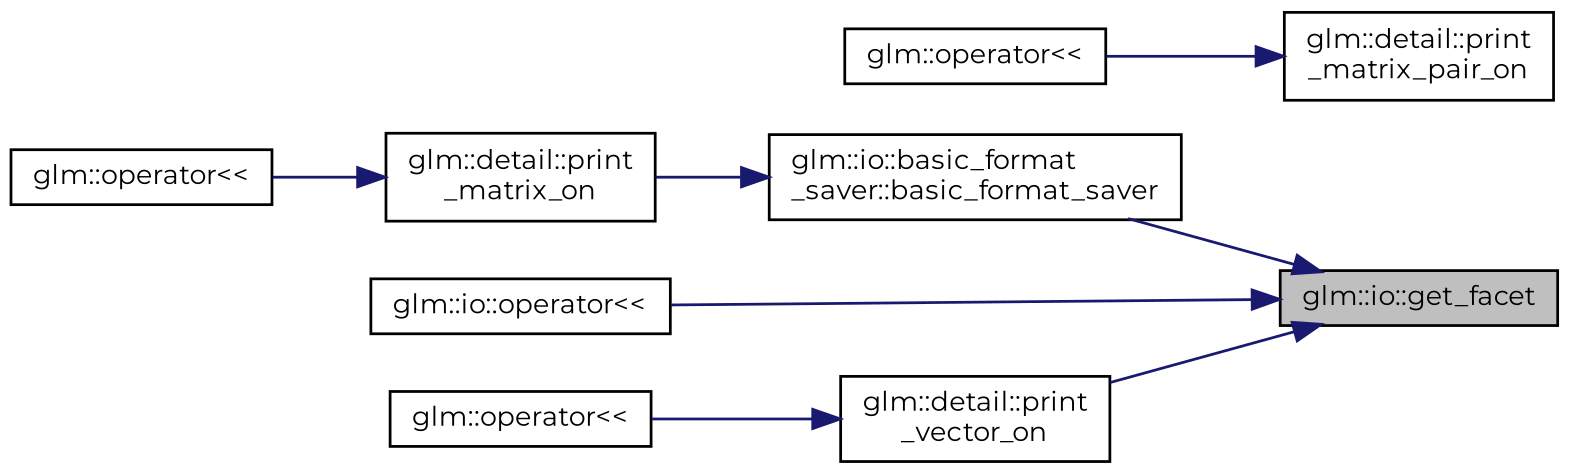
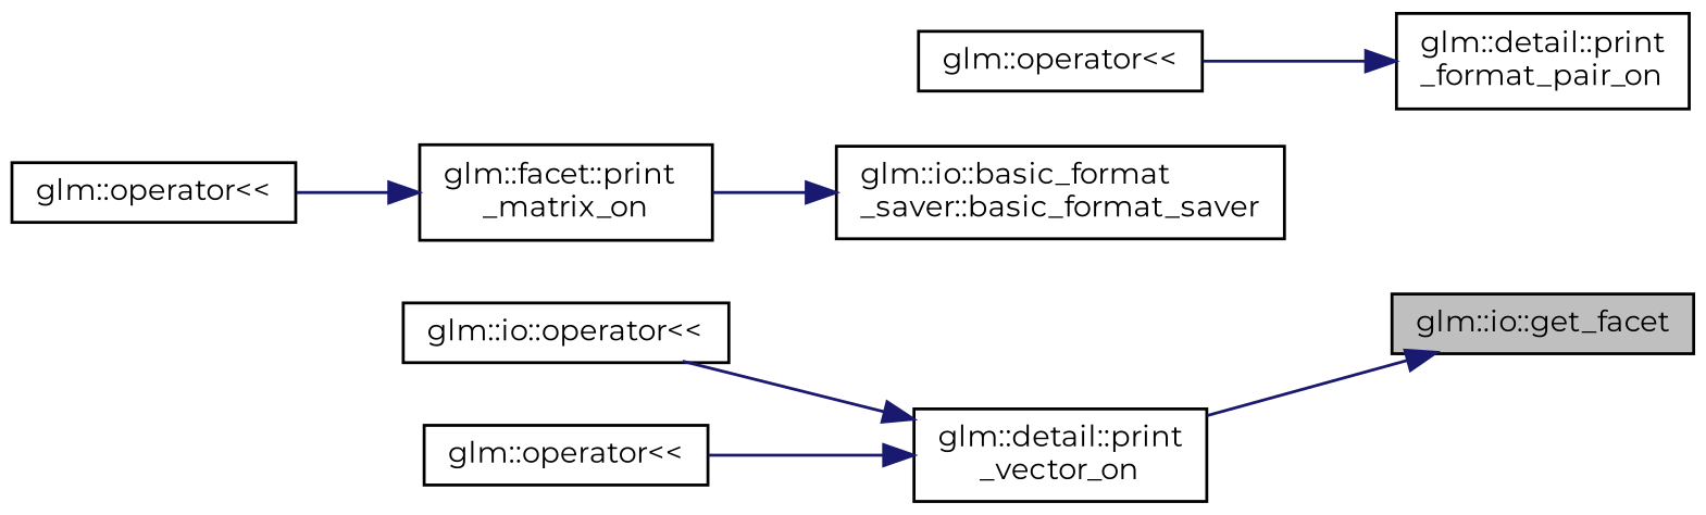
  digraph {
    fontname=Montserrat
    rankdir=RL
    node [color=black fillcolor=white fontname=Montserrat fontsize=10 shape=record style=filled]
    edge [color=midnightblue dir=back fontname=Montserrat fontsize=10 labelfontname=Helvetica labelfontsize=10 style=solid]
    n1 [fillcolor=grey75 fontcolor=black height=0.2 label="glm::io::get_facet" width=0.4]
    n2 [height=0.2 label="glm::io::basic_format\l_saver::basic_format_saver" width=0.4]
    n3 [height=0.2 label="glm::io::operator\<\<" width=0.4]
    n4 [height=0.2 label="glm::detail::print\l_vector_on" width=0.4]
-   n5 [height=0.2 label="glm::detail::print\l_matrix_on" width=0.4]
+   n5 [height=0.2 label="glm::facet::print\l_matrix_on" width=0.4]
    n6 [height=0.2 label="glm::operator\<\<" width=0.4]
-   n7 [height=0.2 label="glm::detail::print\l_matrix_pair_on" width=0.4]
+   n7 [height=0.2 label="glm::detail::print\l_format_pair_on" width=0.4]
    n8 [height=0.2 label="glm::operator\<\<" width=0.4]
    n9 [height=0.2 label="glm::operator\<\<" width=0.4]
-   n1 -> n2
-   n1 -> n3
+   n4 -> n3
    n1 -> n4
    n2 -> n5
    n4 -> n9
    n5 -> n6
    n7 -> n8
  }
